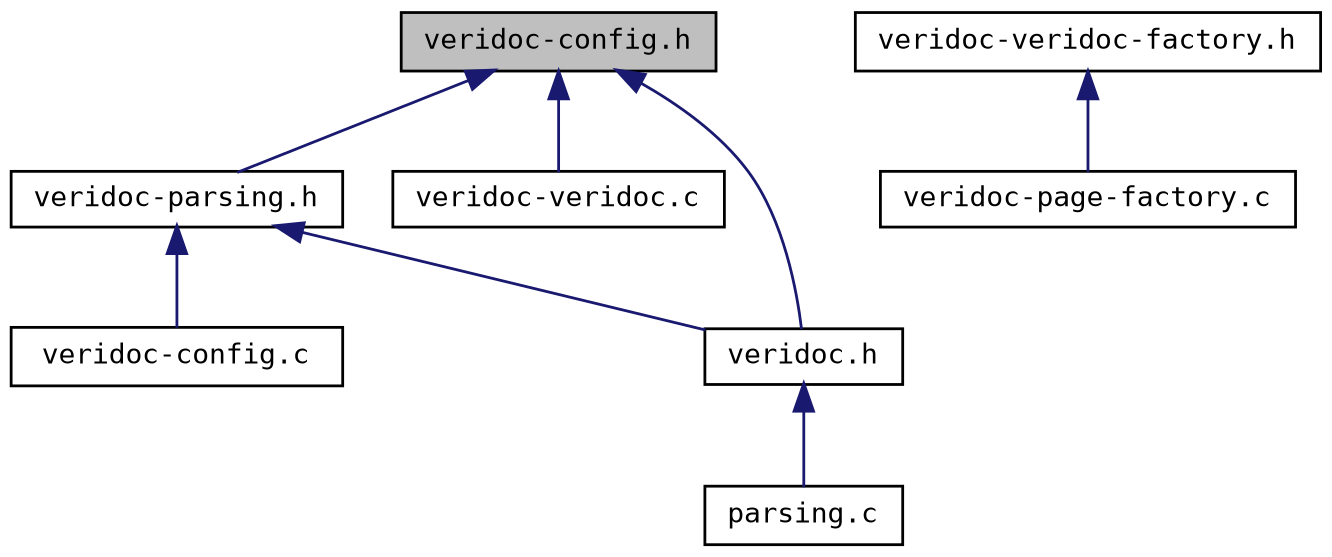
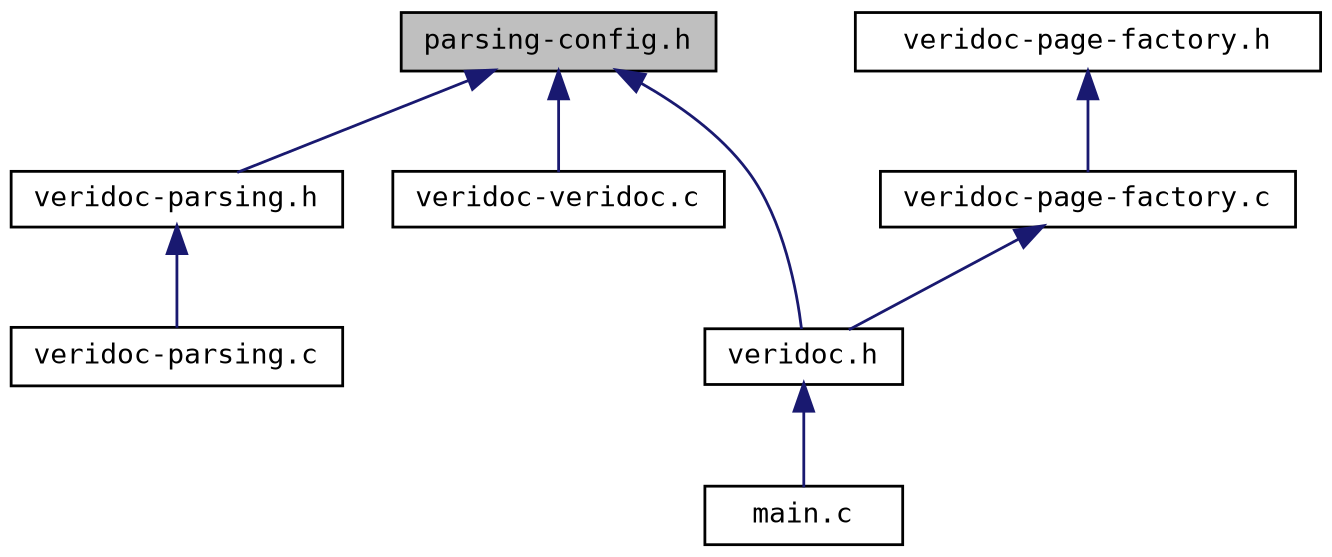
  digraph {
    fontname="DejaVu Sans Mono"
    node [color=black fillcolor=white fontname="DejaVu Sans Mono" fontsize=10 shape=record style=filled]
    edge [color=midnightblue dir=back fontname="DejaVu Sans Mono" fontsize=10 labelfontname=Helvetica labelfontsize=10 style=solid]
-   n1 [fillcolor=grey75 fontcolor=black height=0.2 label="veridoc-config.h" width=0.4]
+   n1 [fillcolor=grey75 fontcolor=black height=0.2 label="parsing-config.h" width=0.4]
    n2 [height=0.2 label="veridoc.h" width=0.4]
    n3 [height=0.2 label="veridoc-parsing.h" width=0.4]
    n4 [height=0.2 label="veridoc-veridoc.c" width=0.4]
-   n5 [height=0.2 label="parsing.c" width=0.4]
-   n6 [height=0.2 label="veridoc-config.c" width=0.4]
-   n7 [height=0.2 label="veridoc-veridoc-factory.h" width=0.4]
+   n5 [height=0.2 label="main.c" width=0.4]
+   n6 [height=0.2 label="veridoc-parsing.c" width=0.4]
+   n7 [height=0.2 label="veridoc-page-factory.h" width=0.4]
    n8 [height=0.2 label="veridoc-page-factory.c" width=0.4]
    n1 -> n2
    n1 -> n3
    n1 -> n4
    n2 -> n5
-   n3 -> n2
+   n8 -> n2
    n3 -> n6
    n7 -> n8
  }
